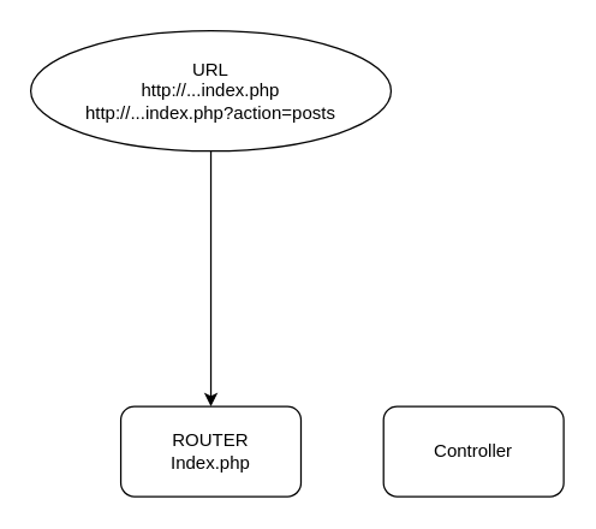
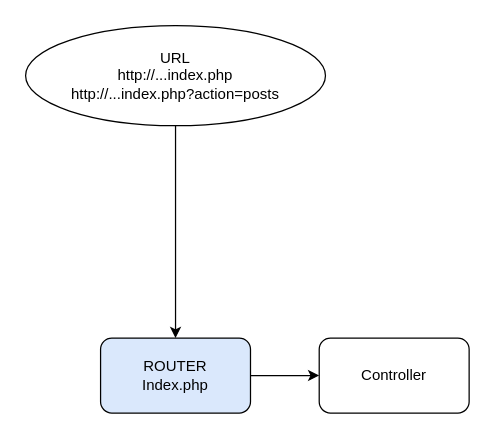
  <mxCell id="0" />
  <mxCell id="1" parent="0" />
- <mxCell id="3" value="ROUTER&lt;br&gt;Index.php" style="rounded=1;whiteSpace=wrap;html=1;" vertex="1" parent="1"><mxGeometry x="80" y="270" width="120" height="60" as="geometry" /></mxCell>
+ <mxCell id="2" style="edgeStyle=orthogonalEdgeStyle;rounded=0;orthogonalLoop=1;jettySize=auto;html=1;entryX=0;entryY=0.5;entryDx=0;entryDy=0;" edge="1" parent="1" source="3" target="6"><mxGeometry relative="1" as="geometry" /></mxCell>
+ <mxCell id="3" value="ROUTER&lt;br&gt;Index.php" style="rounded=1;whiteSpace=wrap;html=1;fillColor=#dae8fc;" vertex="1" parent="1"><mxGeometry x="80" y="270" width="120" height="60" as="geometry" /></mxCell>
  <mxCell id="4" style="edgeStyle=orthogonalEdgeStyle;rounded=0;orthogonalLoop=1;jettySize=auto;html=1;" edge="1" parent="1" source="5" target="3"><mxGeometry relative="1" as="geometry" /></mxCell>
  <mxCell id="5" value="URL&lt;br&gt;http://...index.php&lt;br&gt;http://...index.php?action=posts" style="ellipse;whiteSpace=wrap;html=1;" vertex="1" parent="1"><mxGeometry x="20" y="20" width="240" height="80" as="geometry" /></mxCell>
  <mxCell id="6" value="Controller" style="rounded=1;whiteSpace=wrap;html=1;" vertex="1" parent="1"><mxGeometry x="255" y="270" width="120" height="60" as="geometry" /></mxCell>
